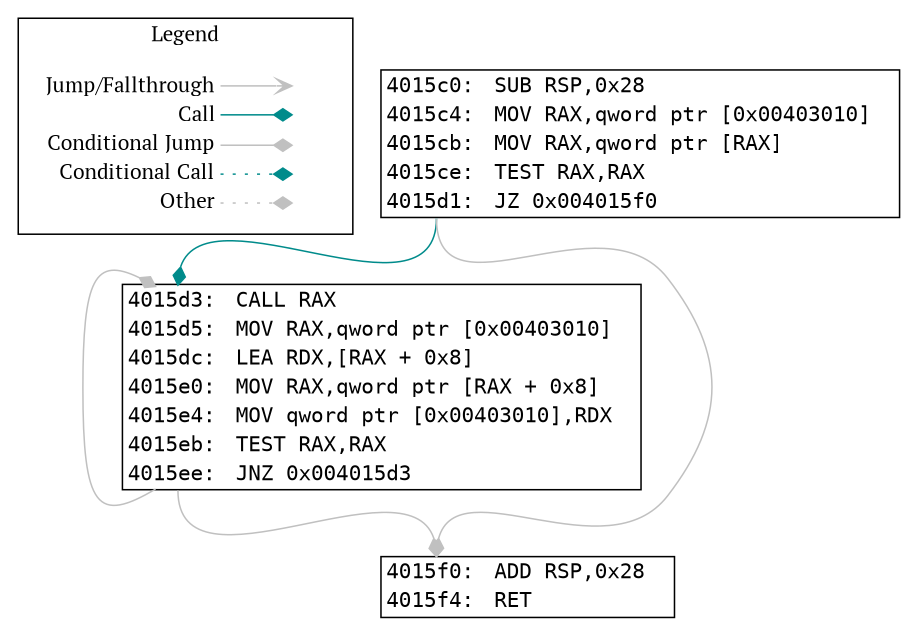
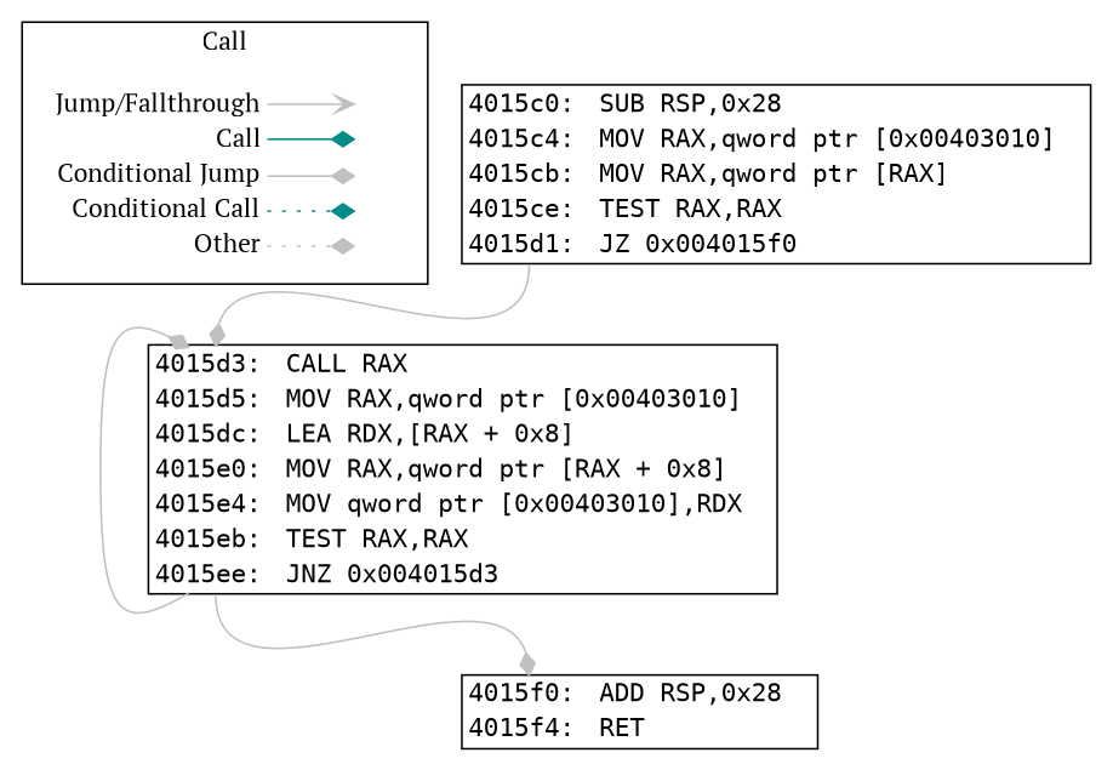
  digraph {
    fontname="PT Serif"
    newrank=true
    node [fontname="PT Serif" shape=plaintext]
    edge [arrowhead=diamond color=gray fontname="PT Serif" headport=insn_4015d3 style=solid tailport=insn_4015d1]
    n1 [label=<<table border="0" cellpadding="2" cellspacing="0" cellborder="0">                   <tr><td align="right" port="i1">Jump/Fallthrough</td></tr>                   <tr><td align="right" port="i2">Call</td></tr>                   <tr><td align="right" port="i3">Conditional Jump</td></tr>                   <tr><td align="right" port="i4">Conditional Call</td></tr>                   <tr><td align="right" port="i5">Other</td></tr>                </table>>]
    n2 [label=<<table border="0" cellpadding="2" cellspacing="0" cellborder="0">                    <tr><td port="i1">&nbsp;</td></tr>                    <tr><td port="i2">&nbsp;</td></tr>                    <tr><td port="i3">&nbsp;</td></tr>                    <tr><td port="i4">&nbsp;</td></tr>                    <tr><td port="i5">&nbsp;</td></tr>                 </table>>]
    n3 [label=<     <TABLE BORDER="1" CELLBORDER="0" CELLSPACING="0">       <TR>         <TD PORT="insn_4015c0" ALIGN="RIGHT"><FONT FACE="monospace">4015c0: </FONT></TD>         <TD ALIGN="LEFT"><FONT FACE="monospace">SUB RSP,0x28</FONT></TD>         <TD>&nbsp;&nbsp;&nbsp;</TD> // for spacing       </TR>       <TR>         <TD PORT="insn_4015c4" ALIGN="RIGHT"><FONT FACE="monospace">4015c4: </FONT></TD>         <TD ALIGN="LEFT"><FONT FACE="monospace">MOV RAX,qword ptr [0x00403010]</FONT></TD>         <TD>&nbsp;&nbsp;&nbsp;</TD> // for spacing       </TR>       <TR>         <TD PORT="insn_4015cb" ALIGN="RIGHT"><FONT FACE="monospace">4015cb: </FONT></TD>         <TD ALIGN="LEFT"><FONT FACE="monospace">MOV RAX,qword ptr [RAX]</FONT></TD>         <TD>&nbsp;&nbsp;&nbsp;</TD> // for spacing       </TR>       <TR>         <TD PORT="insn_4015ce" ALIGN="RIGHT"><FONT FACE="monospace">4015ce: </FONT></TD>         <TD ALIGN="LEFT"><FONT FACE="monospace">TEST RAX,RAX</FONT></TD>         <TD>&nbsp;&nbsp;&nbsp;</TD> // for spacing       </TR>       <TR>         <TD PORT="insn_4015d1" ALIGN="RIGHT"><FONT FACE="monospace">4015d1: </FONT></TD>         <TD ALIGN="LEFT"><FONT FACE="monospace">JZ 0x004015f0</FONT></TD>         <TD>&nbsp;&nbsp;&nbsp;</TD> // for spacing       </TR>     </TABLE>>]
    n4 [label=<     <TABLE BORDER="1" CELLBORDER="0" CELLSPACING="0">       <TR>         <TD PORT="insn_4015d3" ALIGN="RIGHT"><FONT FACE="monospace">4015d3: </FONT></TD>         <TD ALIGN="LEFT"><FONT FACE="monospace">CALL RAX</FONT></TD>         <TD>&nbsp;&nbsp;&nbsp;</TD> // for spacing       </TR>       <TR>         <TD PORT="insn_4015d5" ALIGN="RIGHT"><FONT FACE="monospace">4015d5: </FONT></TD>         <TD ALIGN="LEFT"><FONT FACE="monospace">MOV RAX,qword ptr [0x00403010]</FONT></TD>         <TD>&nbsp;&nbsp;&nbsp;</TD> // for spacing       </TR>       <TR>         <TD PORT="insn_4015dc" ALIGN="RIGHT"><FONT FACE="monospace">4015dc: </FONT></TD>         <TD ALIGN="LEFT"><FONT FACE="monospace">LEA RDX,[RAX + 0x8]</FONT></TD>         <TD>&nbsp;&nbsp;&nbsp;</TD> // for spacing       </TR>       <TR>         <TD PORT="insn_4015e0" ALIGN="RIGHT"><FONT FACE="monospace">4015e0: </FONT></TD>         <TD ALIGN="LEFT"><FONT FACE="monospace">MOV RAX,qword ptr [RAX + 0x8]</FONT></TD>         <TD>&nbsp;&nbsp;&nbsp;</TD> // for spacing       </TR>       <TR>         <TD PORT="insn_4015e4" ALIGN="RIGHT"><FONT FACE="monospace">4015e4: </FONT></TD>         <TD ALIGN="LEFT"><FONT FACE="monospace">MOV qword ptr [0x00403010],RDX</FONT></TD>         <TD>&nbsp;&nbsp;&nbsp;</TD> // for spacing       </TR>       <TR>         <TD PORT="insn_4015eb" ALIGN="RIGHT"><FONT FACE="monospace">4015eb: </FONT></TD>         <TD ALIGN="LEFT"><FONT FACE="monospace">TEST RAX,RAX</FONT></TD>         <TD>&nbsp;&nbsp;&nbsp;</TD> // for spacing       </TR>       <TR>         <TD PORT="insn_4015ee" ALIGN="RIGHT"><FONT FACE="monospace">4015ee: </FONT></TD>         <TD ALIGN="LEFT"><FONT FACE="monospace">JNZ 0x004015d3</FONT></TD>         <TD>&nbsp;&nbsp;&nbsp;</TD> // for spacing       </TR>     </TABLE>>]
    n5 [label=<     <TABLE BORDER="1" CELLBORDER="0" CELLSPACING="0">       <TR>         <TD PORT="insn_4015f0" ALIGN="RIGHT"><FONT FACE="monospace">4015f0: </FONT></TD>         <TD ALIGN="LEFT"><FONT FACE="monospace">ADD RSP,0x28</FONT></TD>         <TD>&nbsp;&nbsp;&nbsp;</TD> // for spacing       </TR>       <TR>         <TD PORT="insn_4015f4" ALIGN="RIGHT"><FONT FACE="monospace">4015f4: </FONT></TD>         <TD ALIGN="LEFT"><FONT FACE="monospace">RET</FONT></TD>         <TD>&nbsp;&nbsp;&nbsp;</TD> // for spacing       </TR>     </TABLE>>]
    subgraph cluster_1 {
-     label=Legend
+     label=Call
      rank=same
      n1
      n2
    }
    n1 -> n2 [arrowhead=vee headport="i1:w" tailport="i1:e"]
    n1 -> n2 [color=cyan4 headport="i2:w" tailport="i2:e"]
    n1 -> n2 [headport="i3:w" tailport="i3:e"]
    n1 -> n2 [color=cyan4 headport="i4:w" style=dotted tailport="i4:e"]
    n1 -> n2 [headport="i5:w" style=dotted tailport="i5:e"]
-   n3 -> n4 [color=cyan4]
-   n3 -> n5 [headport=insn_4015f0]
+   n3 -> n4
    n4 -> n4 [tailport=insn_4015ee]
    n4 -> n5 [headport=insn_4015f0 tailport=insn_4015ee]
  }
